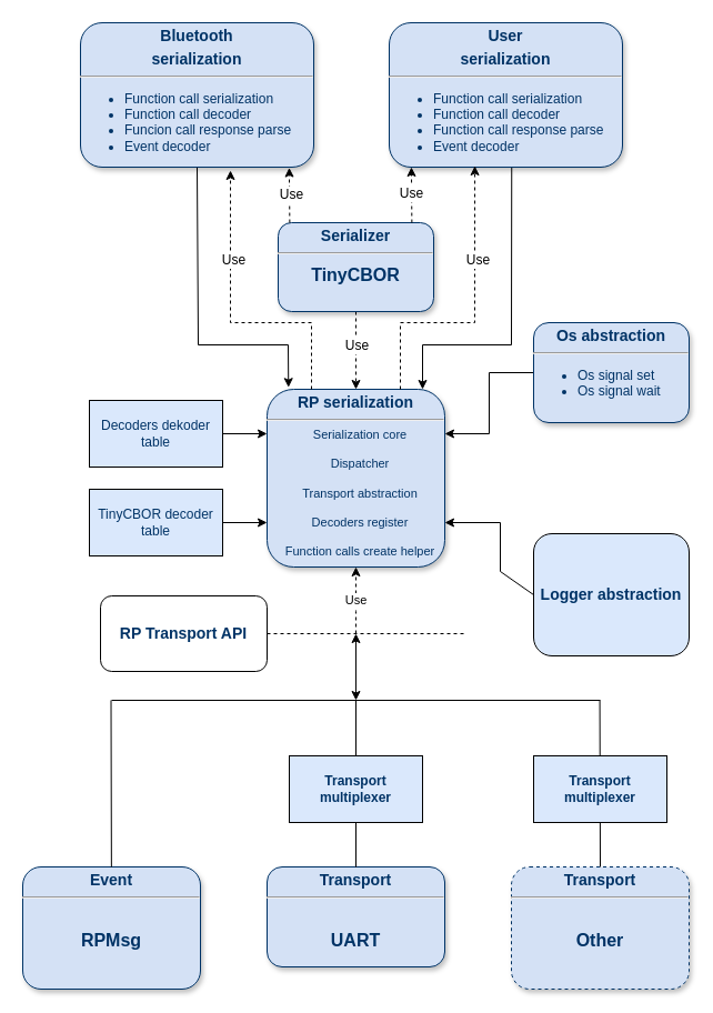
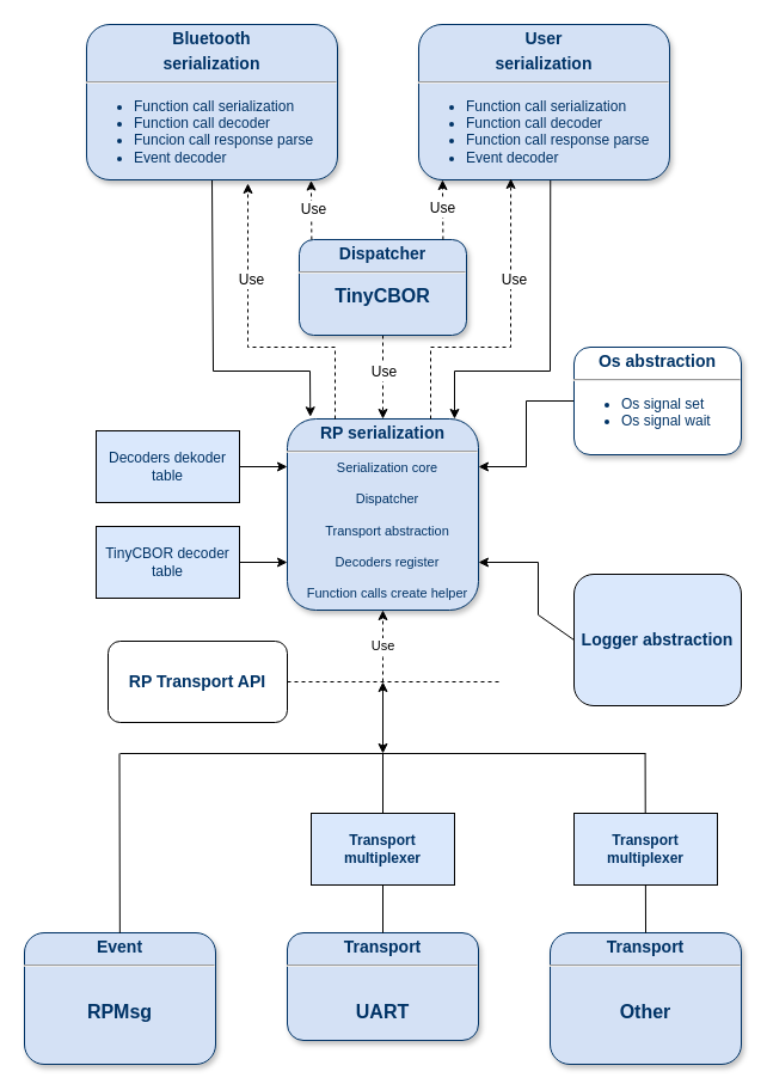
  <mxCell id="0" />
  <mxCell id="1" parent="0" />
  <mxCell id="2" value="&lt;p style=&quot;margin: 4px 0px 0px ; text-align: center&quot;&gt;&lt;font size=&quot;1&quot;&gt;&lt;b style=&quot;font-size: 14px&quot;&gt;Event&lt;/b&gt;&lt;/font&gt;&lt;/p&gt;&lt;hr&gt;&lt;div align=&quot;center&quot;&gt;&lt;table align=&quot;center&quot;&gt;&lt;tbody&gt;&lt;tr style=&quot;font-size: 16px&quot;&gt;&lt;td&gt;&lt;b&gt;&lt;br&gt;RPMsg&lt;/b&gt;&lt;br&gt;&lt;/td&gt;&lt;/tr&gt;&lt;/tbody&gt;&lt;/table&gt;&lt;/div&gt;" style="verticalAlign=top;align=left;overflow=fill;fontSize=12;fontFamily=Helvetica;html=1;strokeColor=#003366;shadow=1;fillColor=#D4E1F5;fontColor=#003366;glass=0;rounded=1;comic=0;" parent="1" vertex="1"><mxGeometry x="20" y="780" width="160" height="110" as="geometry" /></mxCell>
  <mxCell id="3" value="&lt;p style=&quot;margin: 4px 0px 0px ; text-align: center&quot;&gt;&lt;font size=&quot;1&quot;&gt;&lt;b style=&quot;font-size: 14px&quot;&gt;RP serialization&lt;br&gt;&lt;/b&gt;&lt;/font&gt;&lt;/p&gt;&lt;hr&gt;&lt;p style=&quot;margin: 0px 0px 0px 8px ; font-size: 11px&quot; align=&quot;center&quot;&gt;&lt;font style=&quot;font-size: 11px&quot;&gt;Serialization core&lt;/font&gt;&lt;/p&gt;&lt;p style=&quot;margin: 0px 0px 0px 8px ; font-size: 11px&quot; align=&quot;center&quot;&gt;&lt;font style=&quot;font-size: 11px&quot;&gt;&lt;br&gt;&lt;/font&gt;&lt;/p&gt;&lt;p style=&quot;margin: 0px 0px 0px 8px ; font-size: 11px&quot; align=&quot;center&quot;&gt;&lt;font style=&quot;font-size: 11px&quot;&gt;Dispatcher&lt;/font&gt;&lt;/p&gt;&lt;p style=&quot;margin: 0px 0px 0px 8px ; font-size: 11px&quot; align=&quot;center&quot;&gt;&lt;font style=&quot;font-size: 11px&quot;&gt;&lt;br&gt;&lt;/font&gt;&lt;/p&gt;&lt;p style=&quot;margin: 0px 0px 0px 8px ; font-size: 11px&quot; align=&quot;center&quot;&gt;&lt;font style=&quot;font-size: 11px&quot;&gt;Transport abstraction&lt;/font&gt;&lt;/p&gt;&lt;p style=&quot;margin: 0px 0px 0px 8px ; font-size: 11px&quot; align=&quot;center&quot;&gt;&lt;font style=&quot;font-size: 11px&quot;&gt;&lt;br&gt;&lt;/font&gt;&lt;/p&gt;&lt;p style=&quot;margin: 0px 0px 0px 8px ; font-size: 11px&quot; align=&quot;center&quot;&gt;&lt;font style=&quot;font-size: 11px&quot;&gt;Decoders register&lt;/font&gt;&lt;/p&gt;&lt;p style=&quot;margin: 0px 0px 0px 8px ; font-size: 11px&quot; align=&quot;center&quot;&gt;&lt;font style=&quot;font-size: 11px&quot;&gt;&lt;br&gt;&lt;/font&gt;&lt;/p&gt;&lt;p style=&quot;margin: 0px 0px 0px 8px ; font-size: 11px&quot; align=&quot;center&quot;&gt;&lt;font style=&quot;font-size: 11px&quot;&gt;Function calls create helper&lt;br&gt;&lt;/font&gt;&lt;/p&gt;&lt;p style=&quot;margin: 0px ; margin-left: 8px&quot; align=&quot;center&quot;&gt;&lt;br&gt;&lt;/p&gt;" style="verticalAlign=top;align=left;overflow=fill;fontSize=12;fontFamily=Helvetica;html=1;strokeColor=#003366;shadow=1;fillColor=#D4E1F5;fontColor=#003366;rounded=1;" parent="1" vertex="1"><mxGeometry x="240" y="350" width="160" height="160" as="geometry" /></mxCell>
  <mxCell id="4" value="&lt;p style=&quot;margin: 4px 0px 0px ; text-align: center&quot;&gt;&lt;font size=&quot;1&quot;&gt;&lt;b style=&quot;font-size: 14px&quot;&gt;Transport&lt;/b&gt;&lt;/font&gt;&lt;/p&gt;&lt;hr&gt;&lt;div align=&quot;center&quot;&gt;&lt;table align=&quot;center&quot;&gt;&lt;tbody&gt;&lt;tr style=&quot;font-size: 16px&quot;&gt;&lt;td&gt;&lt;b&gt;&lt;br&gt;UART&lt;/b&gt;&lt;br&gt;&lt;/td&gt;&lt;/tr&gt;&lt;/tbody&gt;&lt;/table&gt;&lt;/div&gt;" style="verticalAlign=top;align=left;overflow=fill;fontSize=12;fontFamily=Helvetica;html=1;strokeColor=#003366;shadow=1;fillColor=#D4E1F5;fontColor=#003366;glass=0;rounded=1;comic=0;" parent="1" vertex="1"><mxGeometry x="240" y="780" width="160" height="90" as="geometry" /></mxCell>
- <mxCell id="5" value="&lt;p style=&quot;margin: 4px 0px 0px ; text-align: center&quot;&gt;&lt;font size=&quot;1&quot;&gt;&lt;b style=&quot;font-size: 14px&quot;&gt;Transport&lt;/b&gt;&lt;/font&gt;&lt;/p&gt;&lt;hr&gt;&lt;div align=&quot;center&quot;&gt;&lt;table align=&quot;center&quot;&gt;&lt;tbody&gt;&lt;tr style=&quot;font-size: 16px&quot;&gt;&lt;td&gt;&lt;b&gt;&lt;br&gt;Other&lt;/b&gt;&lt;br&gt;&lt;/td&gt;&lt;/tr&gt;&lt;/tbody&gt;&lt;/table&gt;&lt;/div&gt;" style="verticalAlign=top;align=left;overflow=fill;fontSize=12;fontFamily=Helvetica;html=1;strokeColor=#003366;shadow=1;fillColor=#D4E1F5;fontColor=#003366;glass=0;rounded=1;comic=0;dashed=1;" parent="1" vertex="1"><mxGeometry x="460" y="780" width="160" height="110" as="geometry" /></mxCell>
+ <mxCell id="5" value="&lt;p style=&quot;margin: 4px 0px 0px ; text-align: center&quot;&gt;&lt;font size=&quot;1&quot;&gt;&lt;b style=&quot;font-size: 14px&quot;&gt;Transport&lt;/b&gt;&lt;/font&gt;&lt;/p&gt;&lt;hr&gt;&lt;div align=&quot;center&quot;&gt;&lt;table align=&quot;center&quot;&gt;&lt;tbody&gt;&lt;tr style=&quot;font-size: 16px&quot;&gt;&lt;td&gt;&lt;b&gt;&lt;br&gt;Other&lt;/b&gt;&lt;br&gt;&lt;/td&gt;&lt;/tr&gt;&lt;/tbody&gt;&lt;/table&gt;&lt;/div&gt;" style="verticalAlign=top;align=left;overflow=fill;fontSize=12;fontFamily=Helvetica;html=1;strokeColor=#003366;shadow=1;fillColor=#D4E1F5;fontColor=#003366;glass=0;rounded=1;comic=0;" parent="1" vertex="1"><mxGeometry x="460" y="780" width="160" height="110" as="geometry" /></mxCell>
  <mxCell id="6" value="" style="endArrow=none;html=1;exitX=0.5;exitY=0;exitDx=0;exitDy=0;" parent="1" source="4" edge="1"><mxGeometry width="50" height="50" relative="1" as="geometry"><mxPoint x="330" y="660" as="sourcePoint" /><mxPoint x="320" y="630" as="targetPoint" /></mxGeometry></mxCell>
  <mxCell id="7" value="" style="endArrow=none;html=1;" parent="1" source="2" edge="1"><mxGeometry width="50" height="50" relative="1" as="geometry"><mxPoint x="80" y="650" as="sourcePoint" /><mxPoint x="99.5" y="630" as="targetPoint" /></mxGeometry></mxCell>
  <mxCell id="8" value="" style="endArrow=none;html=1;exitX=0.5;exitY=0;exitDx=0;exitDy=0;" parent="1" source="5" edge="1"><mxGeometry width="50" height="50" relative="1" as="geometry"><mxPoint x="539.58" y="690" as="sourcePoint" /><mxPoint x="539.58" y="630" as="targetPoint" /></mxGeometry></mxCell>
  <mxCell id="9" value="" style="endArrow=none;html=1;" parent="1" edge="1"><mxGeometry width="50" height="50" relative="1" as="geometry"><mxPoint x="100" y="630" as="sourcePoint" /><mxPoint x="540" y="630" as="targetPoint" /></mxGeometry></mxCell>
  <mxCell id="10" value="" style="endArrow=none;dashed=1;html=1;exitX=1;exitY=0.5;exitDx=0;exitDy=0;" parent="1" source="12" edge="1"><mxGeometry width="50" height="50" relative="1" as="geometry"><mxPoint x="120" y="560" as="sourcePoint" /><mxPoint x="420" y="570" as="targetPoint" /><Array as="points"><mxPoint x="320" y="570" /></Array></mxGeometry></mxCell>
  <mxCell id="11" value="" style="endArrow=classic;startArrow=classic;html=1;" parent="1" edge="1"><mxGeometry width="50" height="50" relative="1" as="geometry"><mxPoint x="320" y="630" as="sourcePoint" /><mxPoint x="320" y="570" as="targetPoint" /></mxGeometry></mxCell>
  <mxCell id="12" value="&lt;font style=&quot;font-size: 14px&quot; color=&quot;#003366&quot;&gt;&lt;b&gt;&lt;font style=&quot;font-size: 14px&quot;&gt;RP Transport API&lt;/font&gt;&lt;/b&gt;&lt;/font&gt;" style="rounded=1;whiteSpace=wrap;html=1;glass=0;comic=0;strokeColor=#000000;fillColor=#ffffff;" parent="1" vertex="1"><mxGeometry x="90" y="536" width="150" height="68" as="geometry" /></mxCell>
  <mxCell id="13" value="" style="edgeStyle=none;orthogonalLoop=1;jettySize=auto;html=1;entryX=0.5;entryY=0;entryDx=0;entryDy=0;rounded=0;dashed=1;" parent="1" source="15" target="3" edge="1"><mxGeometry relative="1" as="geometry"><mxPoint x="320" y="200" as="targetPoint" /></mxGeometry></mxCell>
  <mxCell id="14" value="Use" style="text;html=1;align=center;verticalAlign=middle;resizable=0;points=[];labelBackgroundColor=#ffffff;" parent="13" vertex="1" connectable="0"><mxGeometry x="0.618" y="1" relative="1" as="geometry"><mxPoint x="-1" y="-27" as="offset" /></mxGeometry></mxCell>
- <mxCell id="15" value="&lt;p style=&quot;margin: 4px 0px 0px ; text-align: center&quot;&gt;&lt;font size=&quot;1&quot;&gt;&lt;b style=&quot;font-size: 14px&quot;&gt;Serializer&lt;/b&gt;&lt;/font&gt;&lt;/p&gt;&lt;hr&gt;&lt;div align=&quot;center&quot;&gt;&lt;table align=&quot;center&quot;&gt;&lt;tbody&gt;&lt;tr style=&quot;font-size: 16px&quot;&gt;&lt;td&gt;&lt;b&gt;TinyCBOR&lt;/b&gt;&lt;br&gt;&lt;/td&gt;&lt;/tr&gt;&lt;/tbody&gt;&lt;/table&gt;&lt;/div&gt;" style="verticalAlign=top;align=left;overflow=fill;fontSize=12;fontFamily=Helvetica;html=1;strokeColor=#003366;shadow=1;fillColor=#D4E1F5;fontColor=#003366;glass=0;rounded=1;comic=0;" parent="1" vertex="1"><mxGeometry x="250" y="200" width="140" height="80" as="geometry" /></mxCell>
+ <mxCell id="15" value="&lt;p style=&quot;margin: 4px 0px 0px ; text-align: center&quot;&gt;&lt;font size=&quot;1&quot;&gt;&lt;b style=&quot;font-size: 14px&quot;&gt;Dispatcher&lt;/b&gt;&lt;/font&gt;&lt;/p&gt;&lt;hr&gt;&lt;div align=&quot;center&quot;&gt;&lt;table align=&quot;center&quot;&gt;&lt;tbody&gt;&lt;tr style=&quot;font-size: 16px&quot;&gt;&lt;td&gt;&lt;b&gt;TinyCBOR&lt;/b&gt;&lt;br&gt;&lt;/td&gt;&lt;/tr&gt;&lt;/tbody&gt;&lt;/table&gt;&lt;/div&gt;" style="verticalAlign=top;align=left;overflow=fill;fontSize=12;fontFamily=Helvetica;html=1;strokeColor=#003366;shadow=1;fillColor=#D4E1F5;fontColor=#003366;glass=0;rounded=1;comic=0;" parent="1" vertex="1"><mxGeometry x="250" y="200" width="140" height="80" as="geometry" /></mxCell>
  <mxCell id="16" style="edgeStyle=none;rounded=0;orthogonalLoop=1;jettySize=auto;html=1;exitX=0;exitY=0.5;exitDx=0;exitDy=0;entryX=1;entryY=0.25;entryDx=0;entryDy=0;" parent="1" source="17" target="3" edge="1"><mxGeometry relative="1" as="geometry"><Array as="points"><mxPoint x="440" y="335" /><mxPoint x="440" y="390" /></Array></mxGeometry></mxCell>
- <mxCell id="17" value="&lt;p style=&quot;margin: 4px 0px 0px ; text-align: center&quot;&gt;&lt;font size=&quot;1&quot;&gt;&lt;b style=&quot;font-size: 14px&quot;&gt;Os abstraction&lt;br&gt;&lt;/b&gt;&lt;/font&gt;&lt;/p&gt;&lt;hr&gt;&lt;ul&gt;&lt;li&gt;Os signal set&lt;/li&gt;&lt;li&gt;Os signal wait&lt;br&gt;&lt;/li&gt;&lt;/ul&gt;" style="verticalAlign=top;align=left;overflow=fill;fontSize=12;fontFamily=Helvetica;html=1;strokeColor=#003366;shadow=1;fillColor=#D4E1F5;fontColor=#003366;rounded=1;" parent="1" vertex="1"><mxGeometry x="480" y="290" width="140" height="90" as="geometry" /></mxCell>
+ <mxCell id="17" value="&lt;p style=&quot;margin: 4px 0px 0px ; text-align: center&quot;&gt;&lt;font size=&quot;1&quot;&gt;&lt;b style=&quot;font-size: 14px&quot;&gt;Os abstraction&lt;br&gt;&lt;/b&gt;&lt;/font&gt;&lt;/p&gt;&lt;hr&gt;&lt;ul&gt;&lt;li&gt;Os signal set&lt;/li&gt;&lt;li&gt;Os signal wait&lt;br&gt;&lt;/li&gt;&lt;/ul&gt;" style="verticalAlign=top;align=left;overflow=fill;fontSize=12;fontFamily=Helvetica;html=1;strokeColor=#003366;shadow=1;fillColor=#ffffff;fontColor=#003366;rounded=1;" parent="1" vertex="1"><mxGeometry x="480" y="290" width="140" height="90" as="geometry" /></mxCell>
  <mxCell id="18" style="edgeStyle=none;rounded=0;orthogonalLoop=1;jettySize=auto;html=1;exitX=0;exitY=0.5;exitDx=0;exitDy=0;entryX=1;entryY=0.75;entryDx=0;entryDy=0;" parent="1" source="19" target="3" edge="1"><mxGeometry relative="1" as="geometry"><Array as="points"><mxPoint x="450" y="514" /><mxPoint x="450" y="470" /></Array></mxGeometry></mxCell>
  <mxCell id="19" value="&lt;font style=&quot;font-size: 14px&quot; color=&quot;#003366&quot;&gt;&lt;b&gt;&lt;font style=&quot;font-size: 14px&quot;&gt;Logger abstraction&lt;br&gt;&lt;/font&gt;&lt;/b&gt;&lt;/font&gt;" style="rounded=1;whiteSpace=wrap;html=1;glass=0;comic=0;strokeColor=#000000;fillColor=#dae8fc;" parent="1" vertex="1"><mxGeometry x="480" y="480" width="140" height="110" as="geometry" /></mxCell>
  <mxCell id="20" style="edgeStyle=none;rounded=0;orthogonalLoop=1;jettySize=auto;html=1;entryX=0.133;entryY=-0.011;entryDx=0;entryDy=0;entryPerimeter=0;exitX=0.5;exitY=1;exitDx=0;exitDy=0;" parent="1" source="21" edge="1"><mxGeometry relative="1" as="geometry"><mxPoint x="259.28" y="348.24" as="targetPoint" /><Array as="points"><mxPoint x="178" y="310" /><mxPoint x="259" y="310" /></Array><mxPoint x="178" y="210" as="sourcePoint" /></mxGeometry></mxCell>
  <mxCell id="21" value="&lt;p style=&quot;margin: 4px 0px 0px ; text-align: center&quot;&gt;&lt;font size=&quot;1&quot;&gt;&lt;b style=&quot;font-size: 14px&quot;&gt;Bluetooth&lt;/b&gt;&lt;/font&gt;&lt;/p&gt;&lt;p style=&quot;margin: 4px 0px 0px ; text-align: center&quot;&gt;&lt;font size=&quot;1&quot;&gt;&lt;b style=&quot;font-size: 14px&quot;&gt;serialization&lt;br&gt;&lt;/b&gt;&lt;/font&gt;&lt;/p&gt;&lt;hr&gt;&lt;div&gt;&lt;ul&gt;&lt;li&gt;Function call serialization&lt;/li&gt;&lt;li&gt;Function call decoder&lt;/li&gt;&lt;li&gt;Funcion call response parse&lt;/li&gt;&lt;li&gt;Event decoder&lt;/li&gt;&lt;/ul&gt;&lt;/div&gt;&lt;div&gt;&lt;br&gt;&lt;/div&gt;" style="verticalAlign=top;align=left;overflow=fill;fontSize=12;fontFamily=Helvetica;html=1;strokeColor=#003366;shadow=1;fillColor=#D4E1F5;fontColor=#003366;rounded=1;" parent="1" vertex="1"><mxGeometry x="72" y="20" width="210" height="130" as="geometry" /></mxCell>
  <mxCell id="22" value="" style="edgeStyle=none;rounded=0;orthogonalLoop=1;jettySize=auto;html=1;entryX=0.875;entryY=0;entryDx=0;entryDy=0;entryPerimeter=0;exitX=0.525;exitY=0.997;exitDx=0;exitDy=0;exitPerimeter=0;" parent="1" source="23" target="3" edge="1"><mxGeometry relative="1" as="geometry"><mxPoint x="450" y="281" as="sourcePoint" /><mxPoint x="445" y="360" as="targetPoint" /><Array as="points"><mxPoint x="460" y="310" /><mxPoint x="380" y="310" /></Array></mxGeometry></mxCell>
  <mxCell id="23" value="&lt;p style=&quot;margin: 4px 0px 0px ; text-align: center&quot;&gt;&lt;font size=&quot;1&quot;&gt;&lt;b style=&quot;font-size: 14px&quot;&gt;User&lt;/b&gt;&lt;/font&gt;&lt;/p&gt;&lt;p style=&quot;margin: 4px 0px 0px ; text-align: center&quot;&gt;&lt;font size=&quot;1&quot;&gt;&lt;b style=&quot;font-size: 14px&quot;&gt;serialization&lt;br&gt;&lt;/b&gt;&lt;/font&gt;&lt;/p&gt;&lt;hr&gt;&lt;div&gt;&lt;ul&gt;&lt;li&gt;Function call serialization&lt;/li&gt;&lt;li&gt;Function call decoder&lt;/li&gt;&lt;li&gt;Function call response parse&lt;/li&gt;&lt;li&gt;Event decoder&lt;/li&gt;&lt;/ul&gt;&lt;/div&gt;&lt;div&gt;&lt;br&gt;&lt;/div&gt;" style="verticalAlign=top;align=left;overflow=fill;fontSize=12;fontFamily=Helvetica;html=1;strokeColor=#003366;shadow=1;fillColor=#D4E1F5;fontColor=#003366;rounded=1;" parent="1" vertex="1"><mxGeometry x="350" y="20" width="210" height="130" as="geometry" /></mxCell>
  <mxCell id="24" value="Use" style="endArrow=classic;html=1;entryX=0.5;entryY=1;entryDx=0;entryDy=0;dashed=1;" parent="1" target="3" edge="1"><mxGeometry width="50" height="50" relative="1" as="geometry"><mxPoint x="320" y="570" as="sourcePoint" /><mxPoint x="160" y="450" as="targetPoint" /><Array as="points"><mxPoint x="320" y="540" /></Array></mxGeometry></mxCell>
  <mxCell id="25" value="" style="endArrow=classic;html=1;dashed=1;exitX=0.25;exitY=0;exitDx=0;exitDy=0;entryX=0.095;entryY=1;entryDx=0;entryDy=0;entryPerimeter=0;" parent="1" target="23" edge="1"><mxGeometry width="50" height="50" relative="1" as="geometry"><mxPoint x="370.37" y="200" as="sourcePoint" /><mxPoint x="370" y="160" as="targetPoint" /></mxGeometry></mxCell>
  <mxCell id="26" value="Use" style="text;html=1;align=center;verticalAlign=middle;resizable=0;points=[];labelBackgroundColor=#ffffff;" parent="25" vertex="1" connectable="0"><mxGeometry x="0.344" y="-1" relative="1" as="geometry"><mxPoint x="-1.09" y="7.01" as="offset" /></mxGeometry></mxCell>
  <mxCell id="27" value="" style="edgeStyle=none;rounded=0;orthogonalLoop=1;jettySize=auto;html=1;entryX=0;entryY=0.25;entryDx=0;entryDy=0;" parent="1" source="28" target="3" edge="1"><mxGeometry relative="1" as="geometry" /></mxCell>
  <mxCell id="28" value="&lt;div&gt;&lt;font color=&quot;#003366&quot;&gt;Decoders dekoder&lt;/font&gt;&lt;/div&gt;&lt;div&gt;&lt;font color=&quot;#003366&quot;&gt;table&lt;br&gt;&lt;/font&gt;&lt;/div&gt;" style="rounded=0;whiteSpace=wrap;html=1;glass=0;comic=0;strokeColor=#000000;fillColor=#dae8fc;" parent="1" vertex="1"><mxGeometry x="80" y="360" width="120" height="60" as="geometry" /></mxCell>
  <mxCell id="29" value="" style="edgeStyle=none;rounded=0;orthogonalLoop=1;jettySize=auto;html=1;entryX=0;entryY=0.75;entryDx=0;entryDy=0;" parent="1" source="30" target="3" edge="1"><mxGeometry relative="1" as="geometry" /></mxCell>
  <mxCell id="30" value="&lt;div&gt;&lt;font color=&quot;#003366&quot;&gt;TinyCBOR decoder&lt;/font&gt;&lt;/div&gt;&lt;div&gt;&lt;font color=&quot;#003366&quot;&gt;table&lt;/font&gt;&lt;br&gt;&lt;/div&gt;" style="rounded=0;whiteSpace=wrap;html=1;glass=0;comic=0;strokeColor=#000000;fillColor=#dae8fc;" parent="1" vertex="1"><mxGeometry x="80" y="440" width="120" height="60" as="geometry" /></mxCell>
  <mxCell id="31" value="" style="endArrow=classic;html=1;dashed=1;exitX=0.25;exitY=0;exitDx=0;exitDy=0;entryX=0.895;entryY=1.004;entryDx=0;entryDy=0;entryPerimeter=0;" parent="1" target="21" edge="1"><mxGeometry width="50" height="50" relative="1" as="geometry"><mxPoint x="260.37" y="200" as="sourcePoint" /><mxPoint x="260" y="160" as="targetPoint" /></mxGeometry></mxCell>
  <mxCell id="32" value="Use" style="text;html=1;align=center;verticalAlign=middle;resizable=0;points=[];labelBackgroundColor=#ffffff;" parent="31" vertex="1" connectable="0"><mxGeometry x="0.344" y="-1" relative="1" as="geometry"><mxPoint y="7.01" as="offset" /></mxGeometry></mxCell>
  <mxCell id="33" value="" style="endArrow=classic;html=1;exitX=0.25;exitY=0;exitDx=0;exitDy=0;entryX=0.643;entryY=1.023;entryDx=0;entryDy=0;strokeColor=#000000;rounded=0;dashed=1;entryPerimeter=0;" parent="1" source="3" target="21" edge="1"><mxGeometry width="50" height="50" relative="1" as="geometry"><mxPoint x="60" y="320" as="sourcePoint" /><mxPoint x="110" y="270" as="targetPoint" /><Array as="points"><mxPoint x="280" y="290" /><mxPoint x="207" y="290" /><mxPoint x="207" y="220" /></Array></mxGeometry></mxCell>
  <mxCell id="34" value="Use" style="text;html=1;align=center;verticalAlign=middle;resizable=0;points=[];labelBackgroundColor=#ffffff;" parent="1" vertex="1" connectable="0"><mxGeometry x="210" y="260" as="geometry"><mxPoint x="-1" y="-27" as="offset" /></mxGeometry></mxCell>
  <mxCell id="35" value="&lt;font color=&quot;#003366&quot;&gt;&lt;b&gt;Transport multiplexer&lt;/b&gt;&lt;/font&gt;" style="rounded=0;whiteSpace=wrap;html=1;fillColor=#dae8fc;strokeColor=#000000;" parent="1" vertex="1"><mxGeometry x="260" y="680" width="120" height="60" as="geometry" /></mxCell>
  <mxCell id="36" value="&lt;font color=&quot;#003366&quot;&gt;&lt;b&gt;Transport multiplexer&lt;/b&gt;&lt;/font&gt;" style="rounded=0;whiteSpace=wrap;html=1;fillColor=#dae8fc;strokeColor=#000000;" parent="1" vertex="1"><mxGeometry x="480" y="680" width="120" height="60" as="geometry" /></mxCell>
  <mxCell id="37" value="" style="endArrow=classic;html=1;exitX=0.75;exitY=0;exitDx=0;exitDy=0;entryX=0.367;entryY=0.992;entryDx=0;entryDy=0;entryPerimeter=0;rounded=0;dashed=1;" parent="1" source="3" target="23" edge="1"><mxGeometry width="50" height="50" relative="1" as="geometry"><mxPoint x="410" y="300" as="sourcePoint" /><mxPoint x="460" y="250" as="targetPoint" /><Array as="points"><mxPoint x="360" y="290" /><mxPoint x="427" y="290" /></Array></mxGeometry></mxCell>
  <mxCell id="38" value="Use" style="text;html=1;align=center;verticalAlign=middle;resizable=0;points=[];labelBackgroundColor=#ffffff;" parent="1" vertex="1" connectable="0"><mxGeometry x="430" y="260" as="geometry"><mxPoint x="-1" y="-27" as="offset" /></mxGeometry></mxCell>
